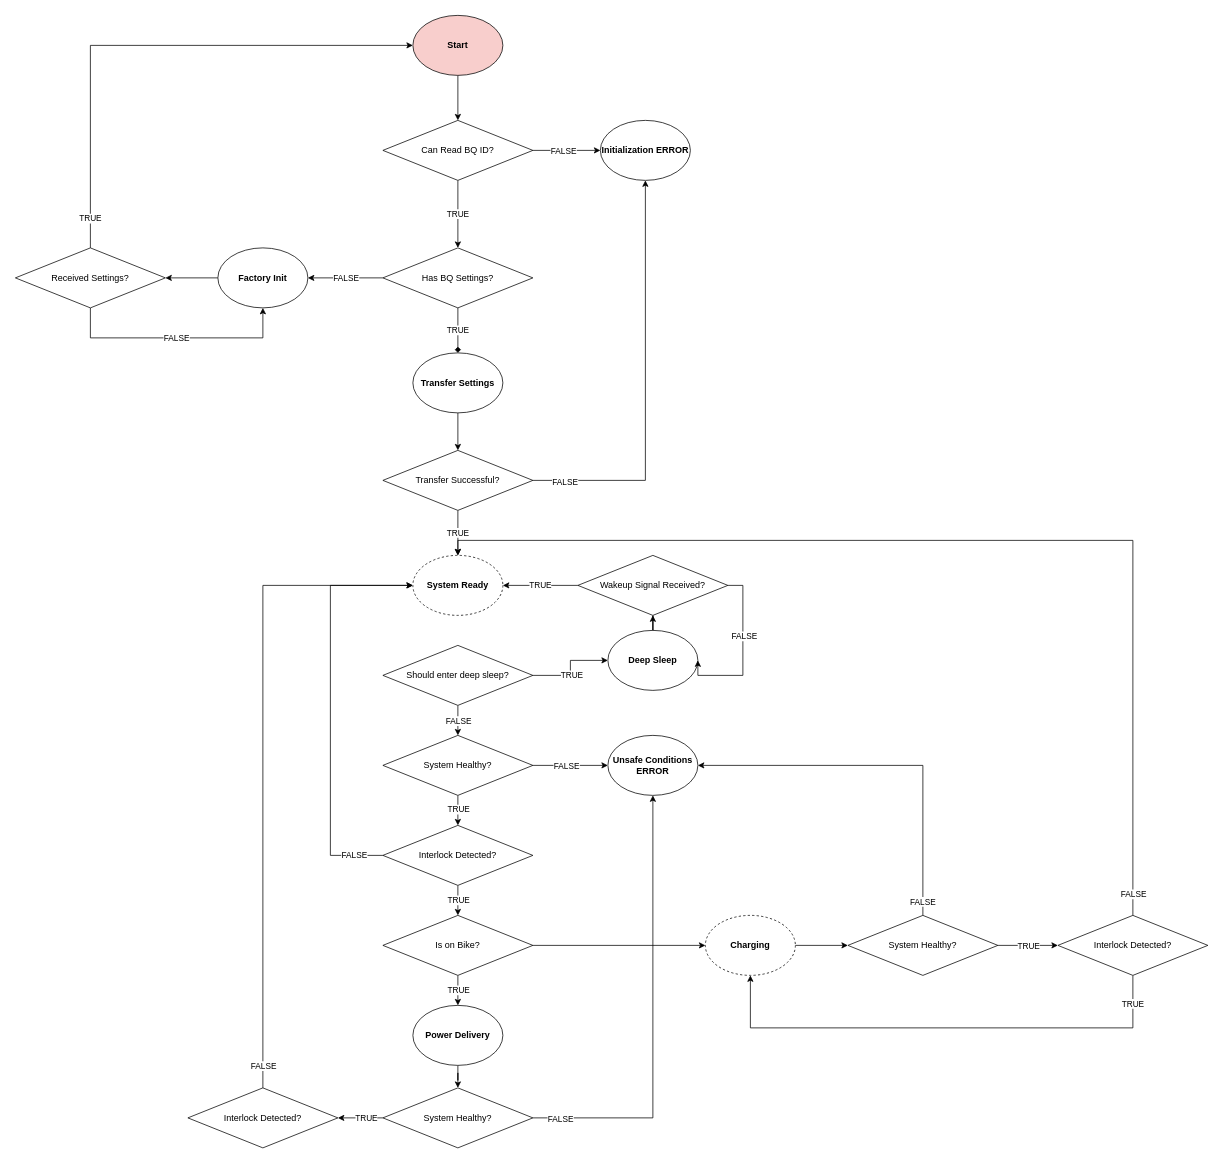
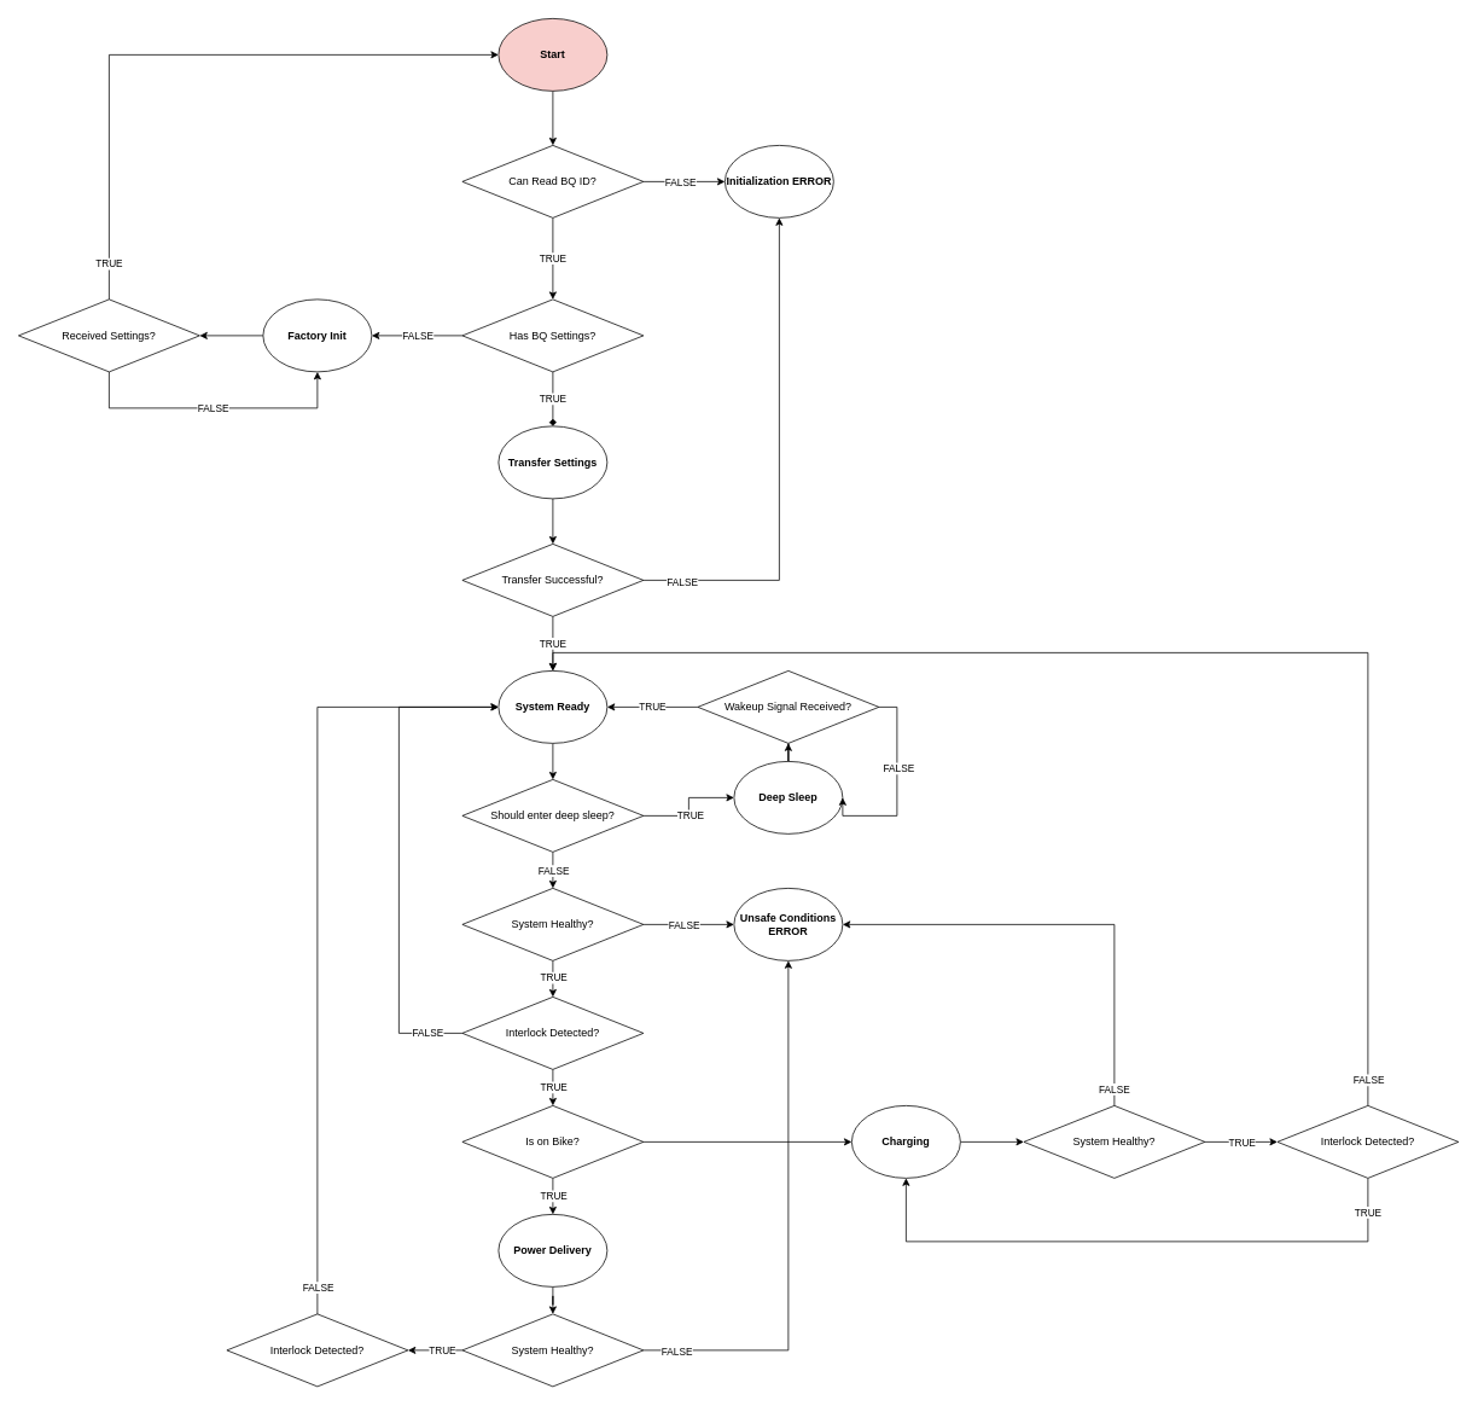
  <mxCell id="0" />
  <mxCell id="1" parent="0" />
  <mxCell id="2" style="edgeStyle=orthogonalEdgeStyle;rounded=0;orthogonalLoop=1;jettySize=auto;html=1;entryX=0.5;entryY=0;entryDx=0;entryDy=0;" edge="1" parent="1" source="3" target="7"><mxGeometry relative="1" as="geometry" /></mxCell>
  <mxCell id="3" value="&lt;b&gt;Start&lt;/b&gt;" style="ellipse;whiteSpace=wrap;html=1;fillColor=#f8cecc;" vertex="1" parent="1"><mxGeometry x="550" y="20" width="120" height="80" as="geometry" /></mxCell>
  <mxCell id="4" style="edgeStyle=orthogonalEdgeStyle;rounded=0;orthogonalLoop=1;jettySize=auto;html=1;exitX=1;exitY=0.5;exitDx=0;exitDy=0;" edge="1" parent="1" source="7" target="8"><mxGeometry relative="1" as="geometry" /></mxCell>
  <mxCell id="5" value="FALSE" style="edgeLabel;html=1;align=center;verticalAlign=middle;resizable=0;points=[];" vertex="1" connectable="0" parent="4"><mxGeometry x="-0.395" y="2" relative="1" as="geometry"><mxPoint x="13" y="2" as="offset" /></mxGeometry></mxCell>
  <mxCell id="6" value="TRUE" style="edgeStyle=orthogonalEdgeStyle;rounded=0;orthogonalLoop=1;jettySize=auto;html=1;exitX=0.5;exitY=1;exitDx=0;exitDy=0;entryX=0.5;entryY=0;entryDx=0;entryDy=0;" edge="1" parent="1" source="7" target="12"><mxGeometry relative="1" as="geometry" /></mxCell>
  <mxCell id="7" value="Can Read BQ ID?" style="rhombus;whiteSpace=wrap;html=1;" vertex="1" parent="1"><mxGeometry x="510" y="160" width="200" height="80" as="geometry" /></mxCell>
  <mxCell id="8" value="&lt;b&gt;Initialization ERROR&lt;/b&gt;" style="ellipse;whiteSpace=wrap;html=1;" vertex="1" parent="1"><mxGeometry x="800" y="160" width="120" height="80" as="geometry" /></mxCell>
  <mxCell id="9" value="TRUE" style="edgeStyle=orthogonalEdgeStyle;rounded=0;orthogonalLoop=1;jettySize=auto;html=1;entryX=0.5;entryY=0;entryDx=0;entryDy=0;endArrow=diamond;" edge="1" parent="1" source="12" target="14"><mxGeometry relative="1" as="geometry" /></mxCell>
  <mxCell id="10" style="edgeStyle=orthogonalEdgeStyle;rounded=0;orthogonalLoop=1;jettySize=auto;html=1;entryX=1;entryY=0.5;entryDx=0;entryDy=0;" edge="1" parent="1" source="12" target="21"><mxGeometry relative="1" as="geometry" /></mxCell>
  <mxCell id="11" value="FALSE" style="edgeLabel;html=1;align=center;verticalAlign=middle;resizable=0;points=[];" vertex="1" connectable="0" parent="10"><mxGeometry x="-0.004" y="-1" relative="1" as="geometry"><mxPoint as="offset" /></mxGeometry></mxCell>
  <mxCell id="12" value="Has BQ Settings?" style="rhombus;whiteSpace=wrap;html=1;" vertex="1" parent="1"><mxGeometry x="510" y="330" width="200" height="80" as="geometry" /></mxCell>
  <mxCell id="13" style="edgeStyle=orthogonalEdgeStyle;rounded=0;orthogonalLoop=1;jettySize=auto;html=1;entryX=0.5;entryY=0;entryDx=0;entryDy=0;" edge="1" parent="1" source="14" target="19"><mxGeometry relative="1" as="geometry" /></mxCell>
  <mxCell id="14" value="&lt;b&gt;Transfer Settings&lt;/b&gt;" style="ellipse;whiteSpace=wrap;html=1;" vertex="1" parent="1"><mxGeometry x="550" y="470" width="120" height="80" as="geometry" /></mxCell>
  <mxCell id="15" style="edgeStyle=orthogonalEdgeStyle;rounded=0;orthogonalLoop=1;jettySize=auto;html=1;entryX=0.5;entryY=1;entryDx=0;entryDy=0;" edge="1" parent="1" source="19" target="8"><mxGeometry relative="1" as="geometry" /></mxCell>
  <mxCell id="16" value="FALSE" style="edgeLabel;html=1;align=center;verticalAlign=middle;resizable=0;points=[];" vertex="1" connectable="0" parent="15"><mxGeometry x="-0.846" y="-1" relative="1" as="geometry"><mxPoint as="offset" /></mxGeometry></mxCell>
  <mxCell id="17" style="edgeStyle=orthogonalEdgeStyle;rounded=0;orthogonalLoop=1;jettySize=auto;html=1;entryX=0.5;entryY=0;entryDx=0;entryDy=0;" edge="1" parent="1" source="19" target="27"><mxGeometry relative="1" as="geometry" /></mxCell>
  <mxCell id="18" value="TRUE" style="edgeLabel;html=1;align=center;verticalAlign=middle;resizable=0;points=[];" vertex="1" connectable="0" parent="17"><mxGeometry x="-0.02" y="-1" relative="1" as="geometry"><mxPoint as="offset" /></mxGeometry></mxCell>
  <mxCell id="19" value="Transfer Successful?" style="rhombus;whiteSpace=wrap;html=1;" vertex="1" parent="1"><mxGeometry x="510" y="600" width="200" height="80" as="geometry" /></mxCell>
  <mxCell id="20" style="edgeStyle=orthogonalEdgeStyle;rounded=0;orthogonalLoop=1;jettySize=auto;html=1;exitX=0;exitY=0.5;exitDx=0;exitDy=0;entryX=1;entryY=0.5;entryDx=0;entryDy=0;" edge="1" parent="1" source="21" target="25"><mxGeometry relative="1" as="geometry" /></mxCell>
  <mxCell id="21" value="&lt;b&gt;Factory Init&lt;/b&gt;" style="ellipse;whiteSpace=wrap;html=1;" vertex="1" parent="1"><mxGeometry x="290" y="330" width="120" height="80" as="geometry" /></mxCell>
  <mxCell id="22" style="edgeStyle=orthogonalEdgeStyle;rounded=0;orthogonalLoop=1;jettySize=auto;html=1;entryX=0;entryY=0.5;entryDx=0;entryDy=0;" edge="1" parent="1" source="25" target="3"><mxGeometry relative="1" as="geometry"><Array as="points"><mxPoint x="120" y="60" /></Array></mxGeometry></mxCell>
  <mxCell id="23" value="TRUE" style="edgeLabel;html=1;align=center;verticalAlign=middle;resizable=0;points=[];" vertex="1" connectable="0" parent="22"><mxGeometry x="-0.885" y="1" relative="1" as="geometry"><mxPoint as="offset" /></mxGeometry></mxCell>
  <mxCell id="24" value="FALSE" style="edgeStyle=orthogonalEdgeStyle;rounded=0;orthogonalLoop=1;jettySize=auto;html=1;entryX=0.5;entryY=1;entryDx=0;entryDy=0;" edge="1" parent="1" source="25" target="21"><mxGeometry relative="1" as="geometry"><Array as="points"><mxPoint x="120" y="450" /><mxPoint x="350" y="450" /></Array></mxGeometry></mxCell>
  <mxCell id="25" value="Received Settings?" style="rhombus;whiteSpace=wrap;html=1;" vertex="1" parent="1"><mxGeometry x="20" y="330" width="200" height="80" as="geometry" /></mxCell>
- <mxCell id="27" value="&lt;b&gt;System Ready&lt;/b&gt;" style="ellipse;whiteSpace=wrap;html=1;dashed=1;" vertex="1" parent="1"><mxGeometry x="550" y="740" width="120" height="80" as="geometry" /></mxCell>
+ <mxCell id="26" style="edgeStyle=orthogonalEdgeStyle;rounded=0;orthogonalLoop=1;jettySize=auto;html=1;entryX=0.5;entryY=0;entryDx=0;entryDy=0;" edge="1" parent="1" source="27" target="43"><mxGeometry relative="1" as="geometry" /></mxCell>
+ <mxCell id="27" value="&lt;b&gt;System Ready&lt;/b&gt;" style="ellipse;whiteSpace=wrap;html=1;" vertex="1" parent="1"><mxGeometry x="550" y="740" width="120" height="80" as="geometry" /></mxCell>
  <mxCell id="28" style="edgeStyle=orthogonalEdgeStyle;rounded=0;orthogonalLoop=1;jettySize=auto;html=1;entryX=0;entryY=0.5;entryDx=0;entryDy=0;" edge="1" parent="1" source="32" target="33"><mxGeometry relative="1" as="geometry" /></mxCell>
  <mxCell id="29" value="FALSE" style="edgeLabel;html=1;align=center;verticalAlign=middle;resizable=0;points=[];" vertex="1" connectable="0" parent="28"><mxGeometry x="-0.117" relative="1" as="geometry"><mxPoint as="offset" /></mxGeometry></mxCell>
  <mxCell id="30" style="edgeStyle=orthogonalEdgeStyle;rounded=0;orthogonalLoop=1;jettySize=auto;html=1;entryX=0.5;entryY=0;entryDx=0;entryDy=0;" edge="1" parent="1" source="32" target="38"><mxGeometry relative="1" as="geometry" /></mxCell>
  <mxCell id="31" value="TRUE" style="edgeLabel;html=1;align=center;verticalAlign=middle;resizable=0;points=[];" vertex="1" connectable="0" parent="30"><mxGeometry x="-0.095" relative="1" as="geometry"><mxPoint as="offset" /></mxGeometry></mxCell>
  <mxCell id="32" value="System Healthy?" style="rhombus;whiteSpace=wrap;html=1;" vertex="1" parent="1"><mxGeometry x="510" y="980" width="200" height="80" as="geometry" /></mxCell>
  <mxCell id="33" value="&lt;b&gt;Unsafe Conditions ERROR&lt;/b&gt;" style="ellipse;whiteSpace=wrap;html=1;" vertex="1" parent="1"><mxGeometry x="810" y="980" width="120" height="80" as="geometry" /></mxCell>
  <mxCell id="34" style="edgeStyle=orthogonalEdgeStyle;rounded=0;orthogonalLoop=1;jettySize=auto;html=1;entryX=0;entryY=0.5;entryDx=0;entryDy=0;" edge="1" parent="1" source="38" target="27"><mxGeometry relative="1" as="geometry"><Array as="points"><mxPoint x="440" y="1140" /><mxPoint x="440" y="780" /></Array></mxGeometry></mxCell>
  <mxCell id="35" value="FALSE" style="edgeLabel;html=1;align=center;verticalAlign=middle;resizable=0;points=[];" vertex="1" connectable="0" parent="34"><mxGeometry x="-0.851" y="-1" relative="1" as="geometry"><mxPoint x="1" as="offset" /></mxGeometry></mxCell>
  <mxCell id="36" style="edgeStyle=orthogonalEdgeStyle;rounded=0;orthogonalLoop=1;jettySize=auto;html=1;entryX=0.5;entryY=0;entryDx=0;entryDy=0;" edge="1" parent="1" source="38" target="54"><mxGeometry relative="1" as="geometry" /></mxCell>
  <mxCell id="37" value="TRUE" style="edgeLabel;html=1;align=center;verticalAlign=middle;resizable=0;points=[];" vertex="1" connectable="0" parent="36"><mxGeometry x="-0.028" relative="1" as="geometry"><mxPoint as="offset" /></mxGeometry></mxCell>
  <mxCell id="38" value="Interlock Detected?" style="rhombus;whiteSpace=wrap;html=1;" vertex="1" parent="1"><mxGeometry x="510" y="1100" width="200" height="80" as="geometry" /></mxCell>
  <mxCell id="39" style="edgeStyle=orthogonalEdgeStyle;rounded=0;orthogonalLoop=1;jettySize=auto;html=1;entryX=0.5;entryY=0;entryDx=0;entryDy=0;" edge="1" parent="1" source="43" target="32"><mxGeometry relative="1" as="geometry" /></mxCell>
  <mxCell id="40" value="FALSE" style="edgeLabel;html=1;align=center;verticalAlign=middle;resizable=0;points=[];" vertex="1" connectable="0" parent="39"><mxGeometry x="0.288" y="1" relative="1" as="geometry"><mxPoint x="-1" y="-6" as="offset" /></mxGeometry></mxCell>
  <mxCell id="41" style="edgeStyle=orthogonalEdgeStyle;rounded=0;orthogonalLoop=1;jettySize=auto;html=1;entryX=0;entryY=0.5;entryDx=0;entryDy=0;" edge="1" parent="1" source="43" target="45"><mxGeometry relative="1" as="geometry" /></mxCell>
  <mxCell id="42" value="TRUE" style="edgeLabel;html=1;align=center;verticalAlign=middle;resizable=0;points=[];" vertex="1" connectable="0" parent="41"><mxGeometry x="-0.152" y="-1" relative="1" as="geometry"><mxPoint as="offset" /></mxGeometry></mxCell>
  <mxCell id="43" value="Should enter deep sleep?" style="rhombus;whiteSpace=wrap;html=1;" vertex="1" parent="1"><mxGeometry x="510" y="860" width="200" height="80" as="geometry" /></mxCell>
  <mxCell id="44" style="edgeStyle=orthogonalEdgeStyle;rounded=0;orthogonalLoop=1;jettySize=auto;html=1;entryX=0.5;entryY=1;entryDx=0;entryDy=0;" edge="1" parent="1" source="45" target="50"><mxGeometry relative="1" as="geometry" /></mxCell>
  <mxCell id="45" value="&lt;b&gt;Deep Sleep&lt;/b&gt;" style="ellipse;whiteSpace=wrap;html=1;" vertex="1" parent="1"><mxGeometry x="810" y="840" width="120" height="80" as="geometry" /></mxCell>
  <mxCell id="46" style="edgeStyle=orthogonalEdgeStyle;rounded=0;orthogonalLoop=1;jettySize=auto;html=1;entryX=1;entryY=0.5;entryDx=0;entryDy=0;" edge="1" parent="1" source="50" target="27"><mxGeometry relative="1" as="geometry" /></mxCell>
  <mxCell id="47" value="TRUE" style="edgeLabel;html=1;align=center;verticalAlign=middle;resizable=0;points=[];" vertex="1" connectable="0" parent="46"><mxGeometry x="0.013" y="-1" relative="1" as="geometry"><mxPoint as="offset" /></mxGeometry></mxCell>
  <mxCell id="48" style="edgeStyle=orthogonalEdgeStyle;rounded=0;orthogonalLoop=1;jettySize=auto;html=1;entryX=1;entryY=0.5;entryDx=0;entryDy=0;" edge="1" parent="1" source="50" target="45"><mxGeometry relative="1" as="geometry"><Array as="points"><mxPoint x="990" y="780" /><mxPoint x="990" y="900" /></Array></mxGeometry></mxCell>
  <mxCell id="49" value="FALSE" style="edgeLabel;html=1;align=center;verticalAlign=middle;resizable=0;points=[];" vertex="1" connectable="0" parent="48"><mxGeometry x="-0.211" y="1" relative="1" as="geometry"><mxPoint as="offset" /></mxGeometry></mxCell>
  <mxCell id="50" value="Wakeup Signal Received?" style="rhombus;whiteSpace=wrap;html=1;" vertex="1" parent="1"><mxGeometry x="770" y="740" width="200" height="80" as="geometry" /></mxCell>
  <mxCell id="51" style="edgeStyle=orthogonalEdgeStyle;rounded=0;orthogonalLoop=1;jettySize=auto;html=1;entryX=0.5;entryY=0;entryDx=0;entryDy=0;" edge="1" parent="1" source="54" target="56"><mxGeometry relative="1" as="geometry" /></mxCell>
  <mxCell id="52" value="TRUE" style="edgeLabel;html=1;align=center;verticalAlign=middle;resizable=0;points=[];" vertex="1" connectable="0" parent="51"><mxGeometry x="-0.075" relative="1" as="geometry"><mxPoint as="offset" /></mxGeometry></mxCell>
  <mxCell id="53" style="edgeStyle=orthogonalEdgeStyle;rounded=0;orthogonalLoop=1;jettySize=auto;html=1;entryX=0;entryY=0.5;entryDx=0;entryDy=0;" edge="1" parent="1" source="54" target="66"><mxGeometry relative="1" as="geometry" /></mxCell>
  <mxCell id="54" value="Is on Bike?" style="rhombus;whiteSpace=wrap;html=1;" vertex="1" parent="1"><mxGeometry x="510" y="1220" width="200" height="80" as="geometry" /></mxCell>
  <mxCell id="55" style="edgeStyle=orthogonalEdgeStyle;rounded=0;orthogonalLoop=1;jettySize=auto;html=1;entryX=0.5;entryY=0;entryDx=0;entryDy=0;" edge="1" parent="1" source="56" target="61"><mxGeometry relative="1" as="geometry" /></mxCell>
  <mxCell id="56" value="&lt;b&gt;Power Delivery&lt;/b&gt;" style="ellipse;whiteSpace=wrap;html=1;" vertex="1" parent="1"><mxGeometry x="550" y="1340" width="120" height="80" as="geometry" /></mxCell>
  <mxCell id="57" style="edgeStyle=orthogonalEdgeStyle;rounded=0;orthogonalLoop=1;jettySize=auto;html=1;entryX=0.5;entryY=1;entryDx=0;entryDy=0;" edge="1" parent="1" source="61" target="33"><mxGeometry relative="1" as="geometry" /></mxCell>
  <mxCell id="58" value="FALSE" style="edgeLabel;html=1;align=center;verticalAlign=middle;resizable=0;points=[];" vertex="1" connectable="0" parent="57"><mxGeometry x="-0.877" y="-1" relative="1" as="geometry"><mxPoint as="offset" /></mxGeometry></mxCell>
  <mxCell id="59" style="edgeStyle=orthogonalEdgeStyle;rounded=0;orthogonalLoop=1;jettySize=auto;html=1;entryX=1;entryY=0.5;entryDx=0;entryDy=0;" edge="1" parent="1" source="61" target="64"><mxGeometry relative="1" as="geometry" /></mxCell>
  <mxCell id="60" value="TRUE" style="edgeLabel;html=1;align=center;verticalAlign=middle;resizable=0;points=[];" vertex="1" connectable="0" parent="59"><mxGeometry x="-0.226" y="-1" relative="1" as="geometry"><mxPoint as="offset" /></mxGeometry></mxCell>
  <mxCell id="61" value="System Healthy?" style="rhombus;whiteSpace=wrap;html=1;" vertex="1" parent="1"><mxGeometry x="510" y="1450" width="200" height="80" as="geometry" /></mxCell>
  <mxCell id="62" style="edgeStyle=orthogonalEdgeStyle;rounded=0;orthogonalLoop=1;jettySize=auto;html=1;entryX=0;entryY=0.5;entryDx=0;entryDy=0;" edge="1" parent="1" source="64" target="27"><mxGeometry relative="1" as="geometry"><Array as="points"><mxPoint x="350" y="780" /></Array></mxGeometry></mxCell>
  <mxCell id="63" value="FALSE" style="edgeLabel;html=1;align=center;verticalAlign=middle;resizable=0;points=[];" vertex="1" connectable="0" parent="62"><mxGeometry x="-0.963" relative="1" as="geometry"><mxPoint y="-14" as="offset" /></mxGeometry></mxCell>
  <mxCell id="64" value="Interlock Detected?" style="rhombus;whiteSpace=wrap;html=1;" vertex="1" parent="1"><mxGeometry x="250" y="1450" width="200" height="80" as="geometry" /></mxCell>
  <mxCell id="65" style="edgeStyle=orthogonalEdgeStyle;rounded=0;orthogonalLoop=1;jettySize=auto;html=1;entryX=0;entryY=0.5;entryDx=0;entryDy=0;" edge="1" parent="1" source="66" target="71"><mxGeometry relative="1" as="geometry" /></mxCell>
- <mxCell id="66" value="&lt;b&gt;Charging&lt;/b&gt;" style="ellipse;whiteSpace=wrap;html=1;dashed=1;" vertex="1" parent="1"><mxGeometry x="940" y="1220" width="120" height="80" as="geometry" /></mxCell>
+ <mxCell id="66" value="&lt;b&gt;Charging&lt;/b&gt;" style="ellipse;whiteSpace=wrap;html=1;" vertex="1" parent="1"><mxGeometry x="940" y="1220" width="120" height="80" as="geometry" /></mxCell>
  <mxCell id="67" style="edgeStyle=orthogonalEdgeStyle;rounded=0;orthogonalLoop=1;jettySize=auto;html=1;entryX=0;entryY=0.5;entryDx=0;entryDy=0;" edge="1" parent="1" source="71" target="76"><mxGeometry relative="1" as="geometry" /></mxCell>
  <mxCell id="68" value="TRUE" style="edgeLabel;html=1;align=center;verticalAlign=middle;resizable=0;points=[];" vertex="1" connectable="0" parent="67"><mxGeometry x="0.4" relative="1" as="geometry"><mxPoint x="-16" as="offset" /></mxGeometry></mxCell>
  <mxCell id="69" style="edgeStyle=orthogonalEdgeStyle;rounded=0;orthogonalLoop=1;jettySize=auto;html=1;entryX=1;entryY=0.5;entryDx=0;entryDy=0;" edge="1" parent="1" source="71" target="33"><mxGeometry relative="1" as="geometry"><Array as="points"><mxPoint x="1230" y="1020" /></Array></mxGeometry></mxCell>
  <mxCell id="70" value="FALSE" style="edgeLabel;html=1;align=center;verticalAlign=middle;resizable=0;points=[];" vertex="1" connectable="0" parent="69"><mxGeometry x="-0.923" y="1" relative="1" as="geometry"><mxPoint as="offset" /></mxGeometry></mxCell>
  <mxCell id="71" value="System Healthy?" style="rhombus;whiteSpace=wrap;html=1;" vertex="1" parent="1"><mxGeometry x="1130" y="1220" width="200" height="80" as="geometry" /></mxCell>
  <mxCell id="72" style="edgeStyle=orthogonalEdgeStyle;rounded=0;orthogonalLoop=1;jettySize=auto;html=1;entryX=0.5;entryY=0;entryDx=0;entryDy=0;" edge="1" parent="1" source="76" target="27"><mxGeometry relative="1" as="geometry"><Array as="points"><mxPoint x="1510" y="720" /><mxPoint x="610" y="720" /></Array></mxGeometry></mxCell>
  <mxCell id="73" value="FALSE" style="edgeLabel;html=1;align=center;verticalAlign=middle;resizable=0;points=[];" vertex="1" connectable="0" parent="72"><mxGeometry x="-0.981" relative="1" as="geometry"><mxPoint y="-16" as="offset" /></mxGeometry></mxCell>
  <mxCell id="74" style="edgeStyle=orthogonalEdgeStyle;rounded=0;orthogonalLoop=1;jettySize=auto;html=1;entryX=0.5;entryY=1;entryDx=0;entryDy=0;" edge="1" parent="1" source="76" target="66"><mxGeometry relative="1" as="geometry"><Array as="points"><mxPoint x="1510" y="1370" /><mxPoint x="1000" y="1370" /></Array></mxGeometry></mxCell>
  <mxCell id="75" value="TRUE" style="edgeLabel;html=1;align=center;verticalAlign=middle;resizable=0;points=[];" vertex="1" connectable="0" parent="74"><mxGeometry x="-0.885" y="-1" relative="1" as="geometry"><mxPoint as="offset" /></mxGeometry></mxCell>
  <mxCell id="76" value="Interlock Detected?" style="rhombus;whiteSpace=wrap;html=1;" vertex="1" parent="1"><mxGeometry x="1410" y="1220" width="200" height="80" as="geometry" /></mxCell>
